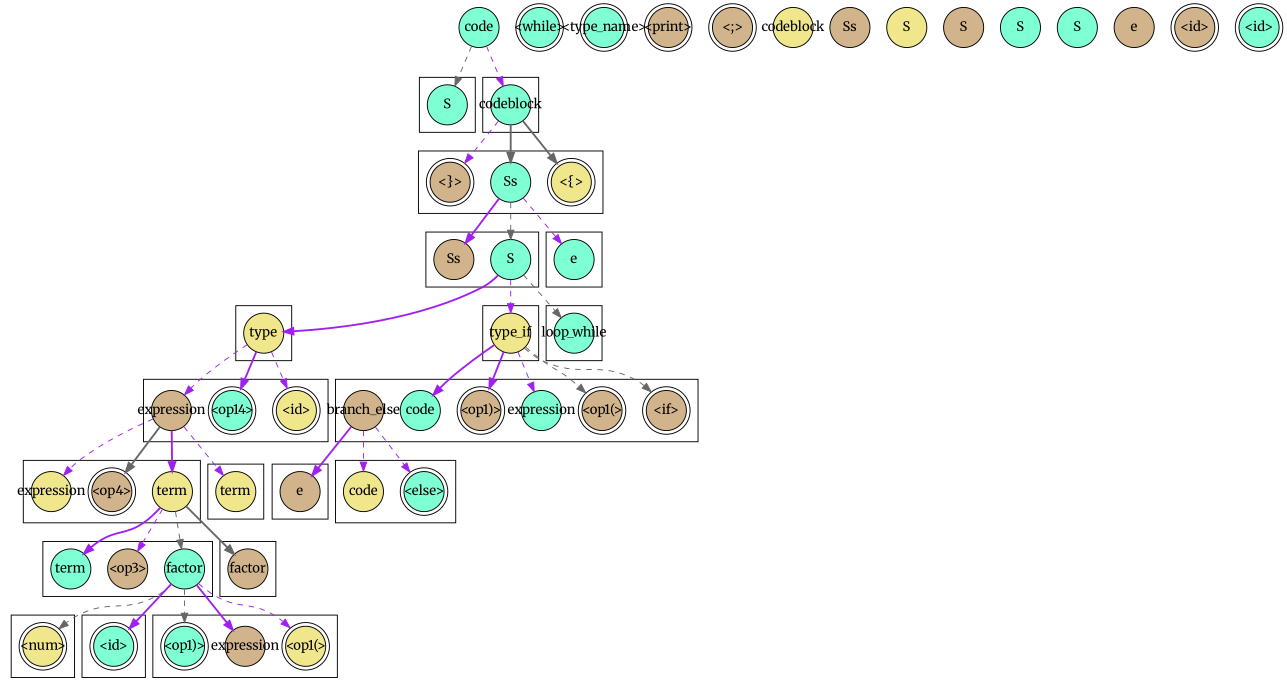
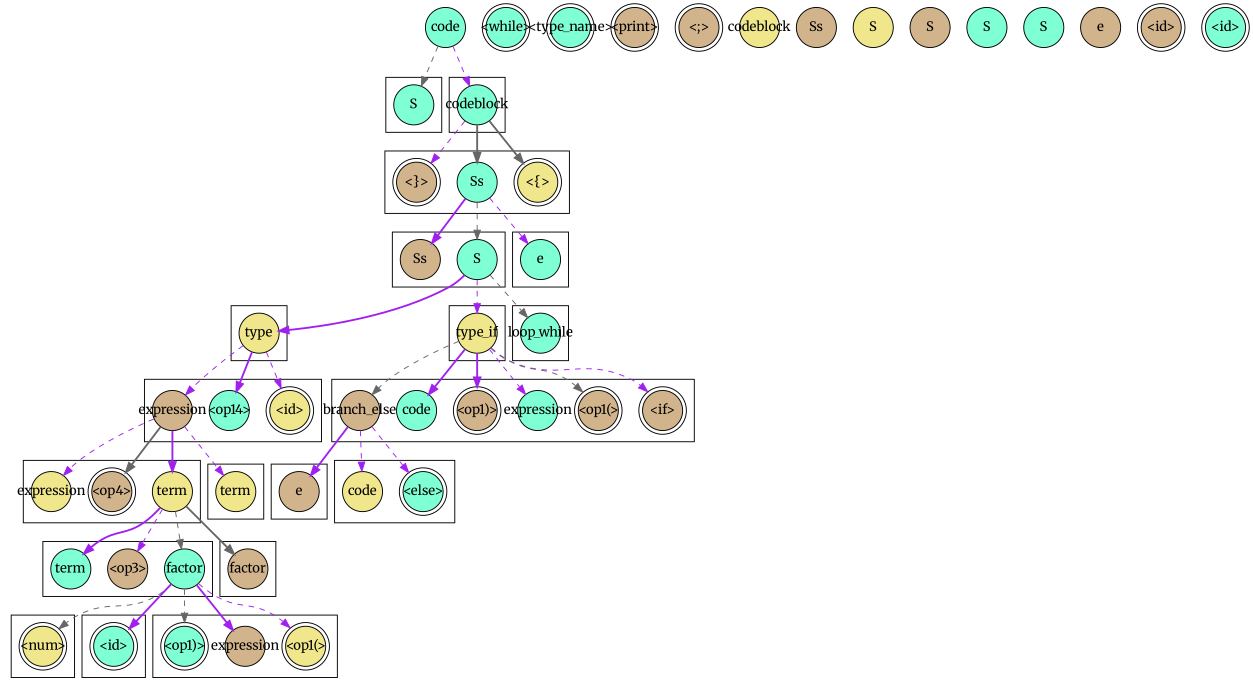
  digraph {
    fontname=Merriweather
    node [fillcolor=aquamarine fixedsize=true fontname=Merriweather shape=circle style=filled]
    edge [color=purple fontname=Merriweather style=dashed]
    n1 [label=S width=0.6]
    n2 [label=codeblock width=0.6]
    "<\{>" [fillcolor=khaki shape=doublecircle width=0.6]
    n4 [label=Ss width=0.6]
    "<\}>" [fillcolor=tan shape=doublecircle width=0.6]
    n6 [label=S width=0.6]
    n7 [fillcolor=tan label=Ss width=0.6]
    n8 [label=e width=0.6]
    n9 [fillcolor=khaki label=type width=0.6]
    "<id>" [fillcolor=khaki shape=doublecircle width=0.6]
-   "<op14>" [shape=doublecircle width=0.6]
+   "<op14>" [width=0.6]
    n12 [fillcolor=tan label=expression width=0.6]
    n13 [fillcolor=khaki label=term width=0.6]
    "<op4>" [fillcolor=tan shape=doublecircle width=0.6]
    n15 [fillcolor=khaki label=expression width=0.6]
    n16 [fillcolor=khaki label=term width=0.6]
    n17 [fillcolor=tan label=e width=0.6]
    n18 [label=factor width=0.6]
    "<op3>" [fillcolor=tan width=0.6]
    n20 [label=term width=0.6]
    n21 [fillcolor=tan label=factor width=0.6]
    "<else>" [shape=doublecircle width=0.6]
    n23 [fillcolor=khaki label=code width=0.6]
    "<num>" [fillcolor=khaki shape=doublecircle width=0.6]
    n25 [label="<id>" shape=doublecircle width=0.6]
    "<op1(>" [fillcolor=khaki shape=doublecircle width=0.6]
    n27 [fillcolor=tan label=expression width=0.6]
    "<op1)>" [shape=doublecircle width=0.6]
    n29 [fillcolor=khaki label=type_if width=0.6]
    "<if>" [fillcolor=tan shape=doublecircle width=0.6]
    n31 [fillcolor=tan label="<op1(>" shape=doublecircle width=0.6]
    n32 [label=expression width=0.6]
    n33 [fillcolor=tan label="<op1)>" shape=doublecircle width=0.6]
    n34 [label=code width=0.6]
    n35 [fillcolor=tan label=branch_else width=0.6]
    n36 [label=loop_while width=0.6]
    n37 [label=code width=0.6]
    "<while>" [shape=doublecircle width=0.6]
    "<type_name>" [shape=doublecircle width=0.6]
    "<print>" [fillcolor=tan shape=doublecircle width=0.6]
    "<;>" [fillcolor=tan shape=doublecircle width=0.6]
    n42 [fillcolor=khaki label=codeblock width=0.6]
    n43 [fillcolor=tan label=Ss width=0.6]
    n44 [fillcolor=khaki label=S width=0.6]
    n45 [fillcolor=tan label=S width=0.6]
    n46 [label=S width=0.6]
    n47 [label=S width=0.6]
    n48 [fillcolor=tan label=e width=0.6]
    n49 [fillcolor=tan label="<id>" shape=doublecircle width=0.6]
    n50 [label="<id>" shape=doublecircle width=0.6]
    subgraph cluster_1 {
      n1
    }
    subgraph cluster_2 {
      n2
    }
    subgraph cluster_3 {
      "<\{>"
      n4
      "<\}>"
    }
    subgraph cluster_4 {
      n6
      n7
    }
    subgraph cluster_5 {
      n8
    }
    subgraph cluster_6 {
      n9
    }
    subgraph cluster_7 {
      "<id>"
      "<op14>"
      n12
    }
    subgraph cluster_8 {
      n13
      "<op4>"
      n15
    }
    subgraph cluster_9 {
      n16
    }
    subgraph cluster_10 {
      n17
    }
    subgraph cluster_11 {
      n18
      "<op3>"
      n20
    }
    subgraph cluster_12 {
      n21
    }
    subgraph cluster_13 {
      "<else>"
      n23
    }
    subgraph cluster_14 {
      "<num>"
    }
    subgraph cluster_15 {
      n25
    }
    subgraph cluster_16 {
      "<op1(>"
      n27
      "<op1)>"
    }
    subgraph cluster_17 {
      n29
    }
    subgraph cluster_18 {
      "<if>"
      n31
      n32
      n33
      n34
      n35
    }
    subgraph cluster_19 {
      n36
    }
    n2 -> "<\{>" [color=gray40 style=bold]
    n2 -> n4 [color=gray40 style=bold]
    n2 -> "<\}>"
    n4 -> n6 [color=gray40]
    n4 -> n7 [style=bold]
    n4 -> n8
    n6 -> n9 [style=bold]
    n6 -> n29
    n6 -> n36 [color=gray40]
    n9 -> "<id>"
    n9 -> "<op14>" [style=bold]
    n9 -> n12
    n12 -> n13 [style=bold]
    n12 -> "<op4>" [color=gray40 style=bold]
    n12 -> n15
    n12 -> n16
    n13 -> n18 [color=gray40]
    n13 -> "<op3>"
    n13 -> n20 [style=bold]
    n13 -> n21 [color=gray40 style=bold]
    n18 -> "<num>" [color=gray40]
    n18 -> n25 [style=bold]
    n18 -> "<op1(>"
    n18 -> n27 [style=bold]
    n18 -> "<op1)>" [color=gray40]
-   n29 -> "<if>" [color=gray40]
+   n29 -> "<if>"
    n29 -> n31 [color=gray40]
    n29 -> n32
    n29 -> n33 [style=bold]
    n29 -> n34 [style=bold]
+   n29 -> n35 [color=gray40]
    n35 -> n17 [style=bold]
    n35 -> "<else>"
    n35 -> n23
    n37 -> n1 [color=gray40]
    n37 -> n2
  }
